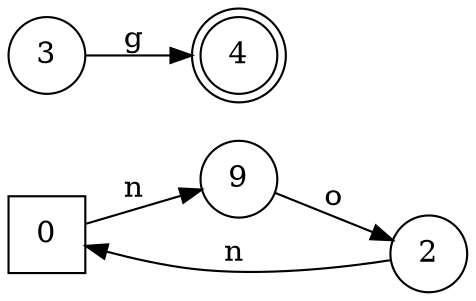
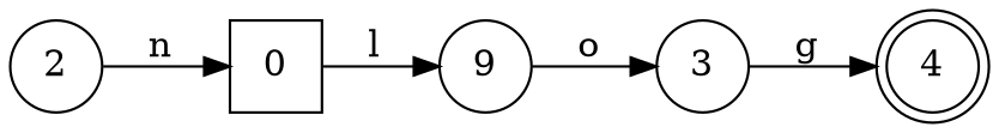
  digraph {
    rankdir=LR
    node [shape=circle]
    0 [shape=square]
    n2 [label=9]
    2
    4 [shape=doublecircle]
    3
-   0 -> n2 [label="n "]
-   n2 -> 2 [label="o "]
+   0 -> n2 [label="l "]
+   n2 -> 3 [label="o "]
    2 -> 0 [label="n "]
    3 -> 4 [label="g "]
  }
